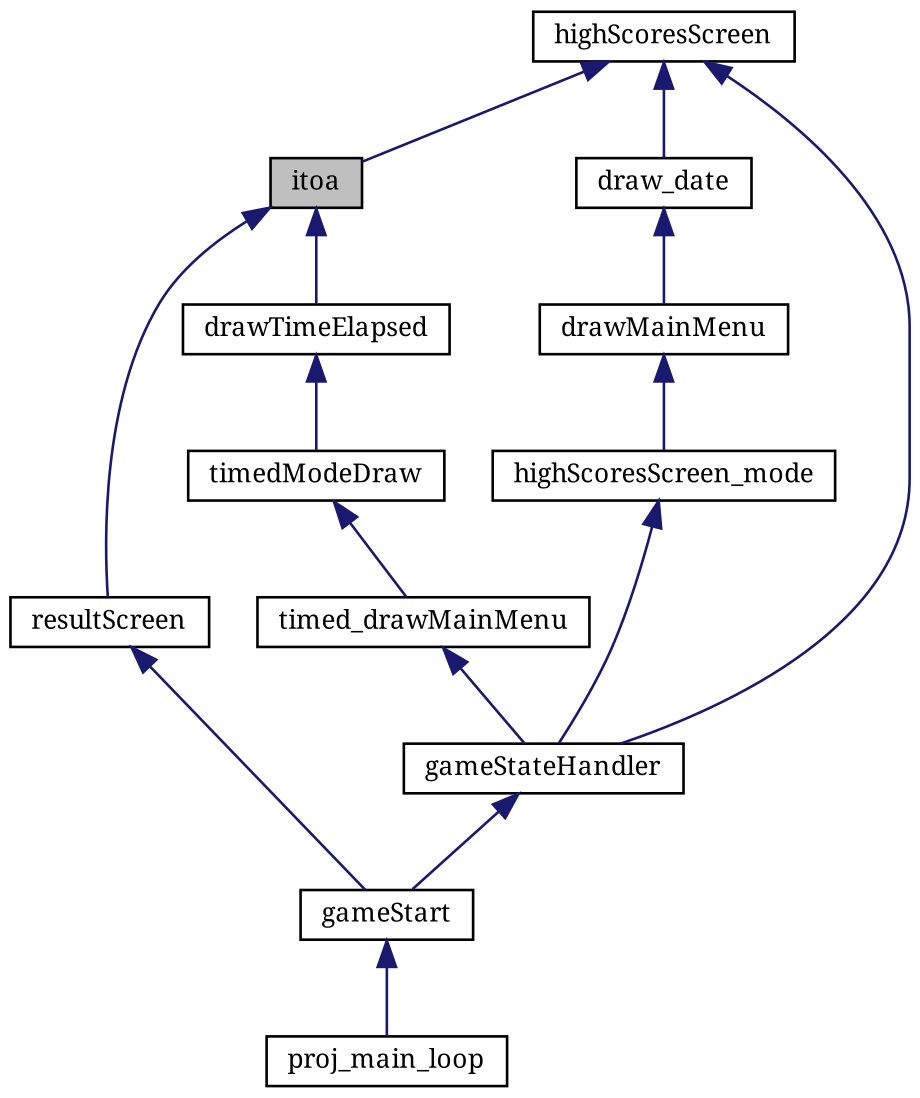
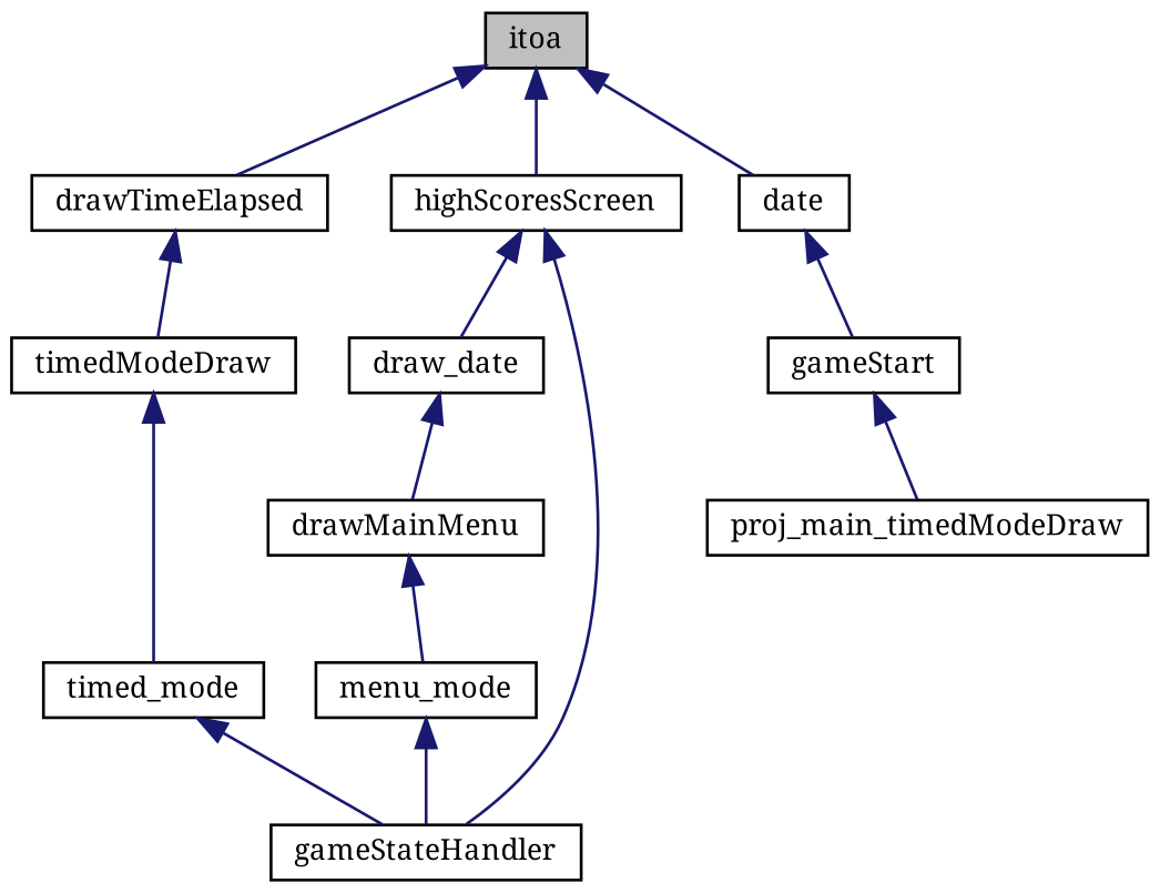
  digraph {
    fontname="Noto Serif"
    rankdir=TB
    node [color=black fillcolor=white fontname="Noto Serif" fontsize=10 shape=record style=filled]
    edge [color=midnightblue dir=back fontname="Noto Serif" fontsize=10 labelfontname=Helvetica labelfontsize=10 style=solid]
    n1 [fillcolor=grey75 fontcolor=black height=0.2 label=itoa width=0.4]
    n2 [height=0.2 label=drawTimeElapsed width=0.4]
    n3 [height=0.2 label=highScoresScreen width=0.4]
-   n4 [height=0.2 label=resultScreen width=0.4]
+   n4 [height=0.2 label=date width=0.4]
    n5 [height=0.2 label=draw_date width=0.4]
    n6 [height=0.2 label=drawMainMenu width=0.4]
    n7 [height=0.2 label=timedModeDraw width=0.4]
    n8 [height=0.2 label=gameStateHandler width=0.4]
    n9 [height=0.2 label=gameStart width=0.4]
-   n10 [height=0.2 label=highScoresScreen_mode width=0.4]
-   n11 [height=0.2 label=proj_main_loop width=0.4]
-   n12 [height=0.2 label=timed_drawMainMenu width=0.4]
+   n10 [height=0.2 label=menu_mode width=0.4]
+   n11 [height=0.2 label=proj_main_timedModeDraw width=0.4]
+   n12 [height=0.2 label=timed_mode width=0.4]
    n1 -> n2
-   n3 -> n1
+   n1 -> n3
    n1 -> n4
    n2 -> n7
    n3 -> n5
    n3 -> n8
    n4 -> n9
    n5 -> n6
    n6 -> n10
    n7 -> n12
-   n8 -> n9
    n9 -> n11
    n10 -> n8
    n12 -> n8
  }
